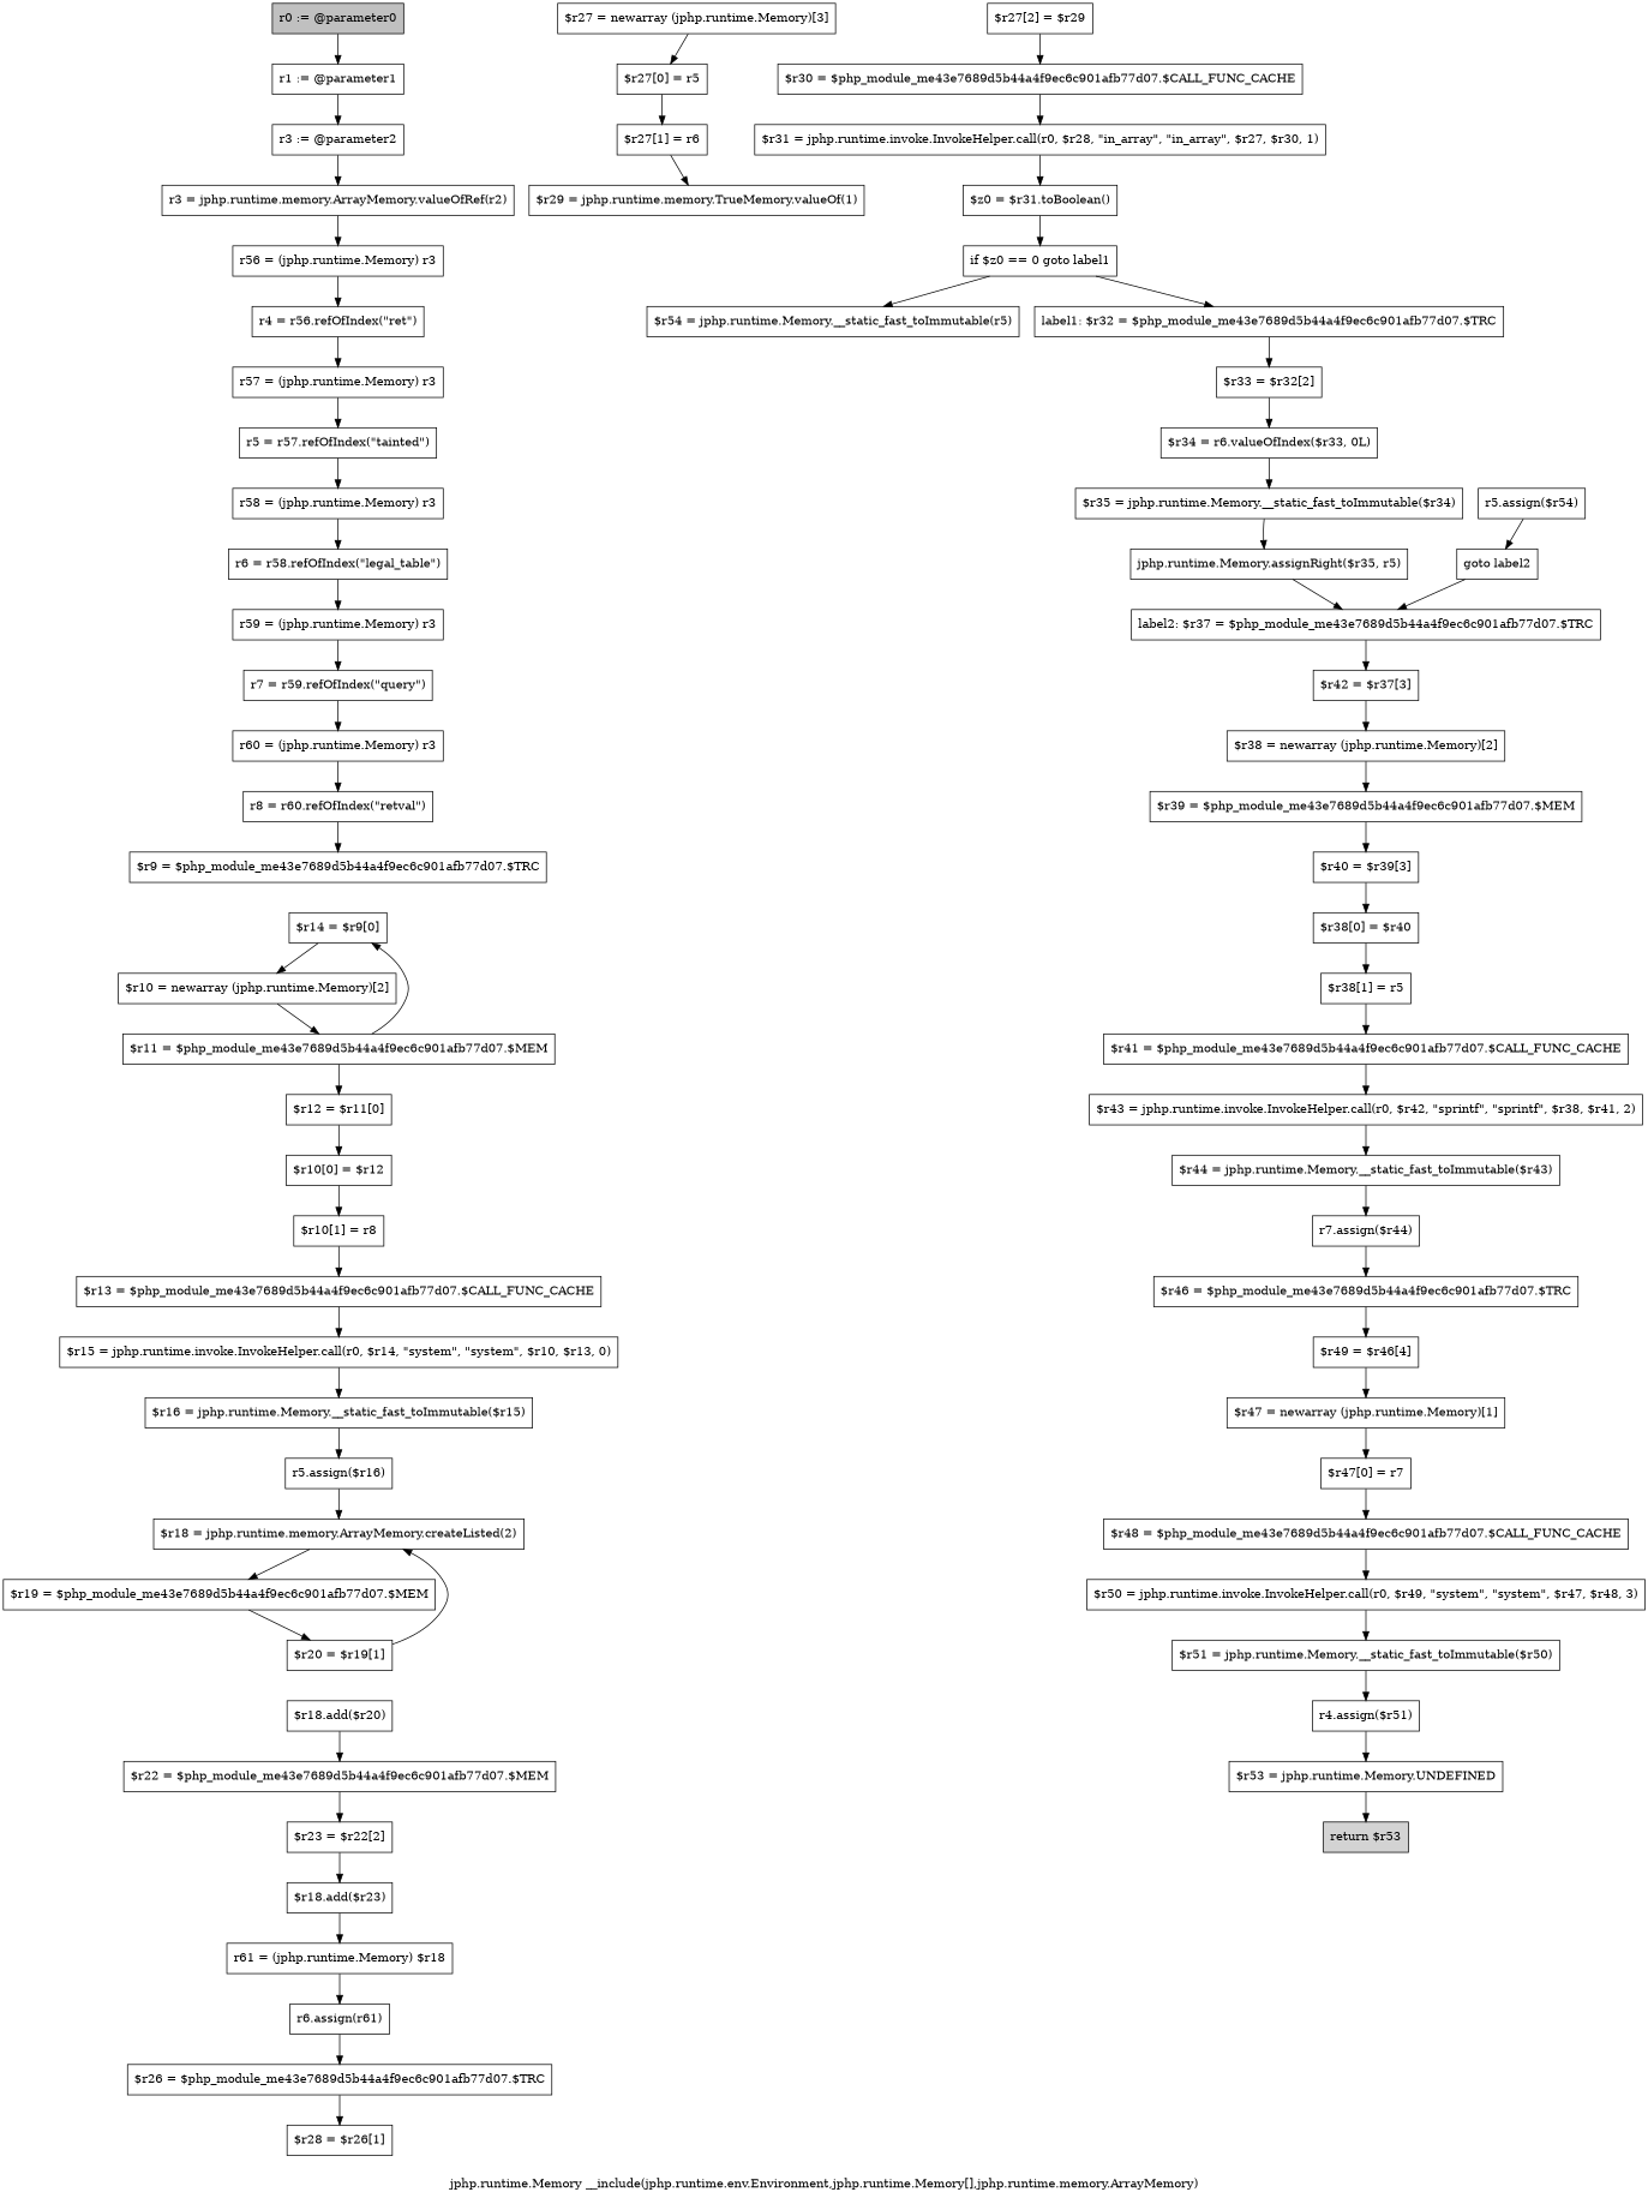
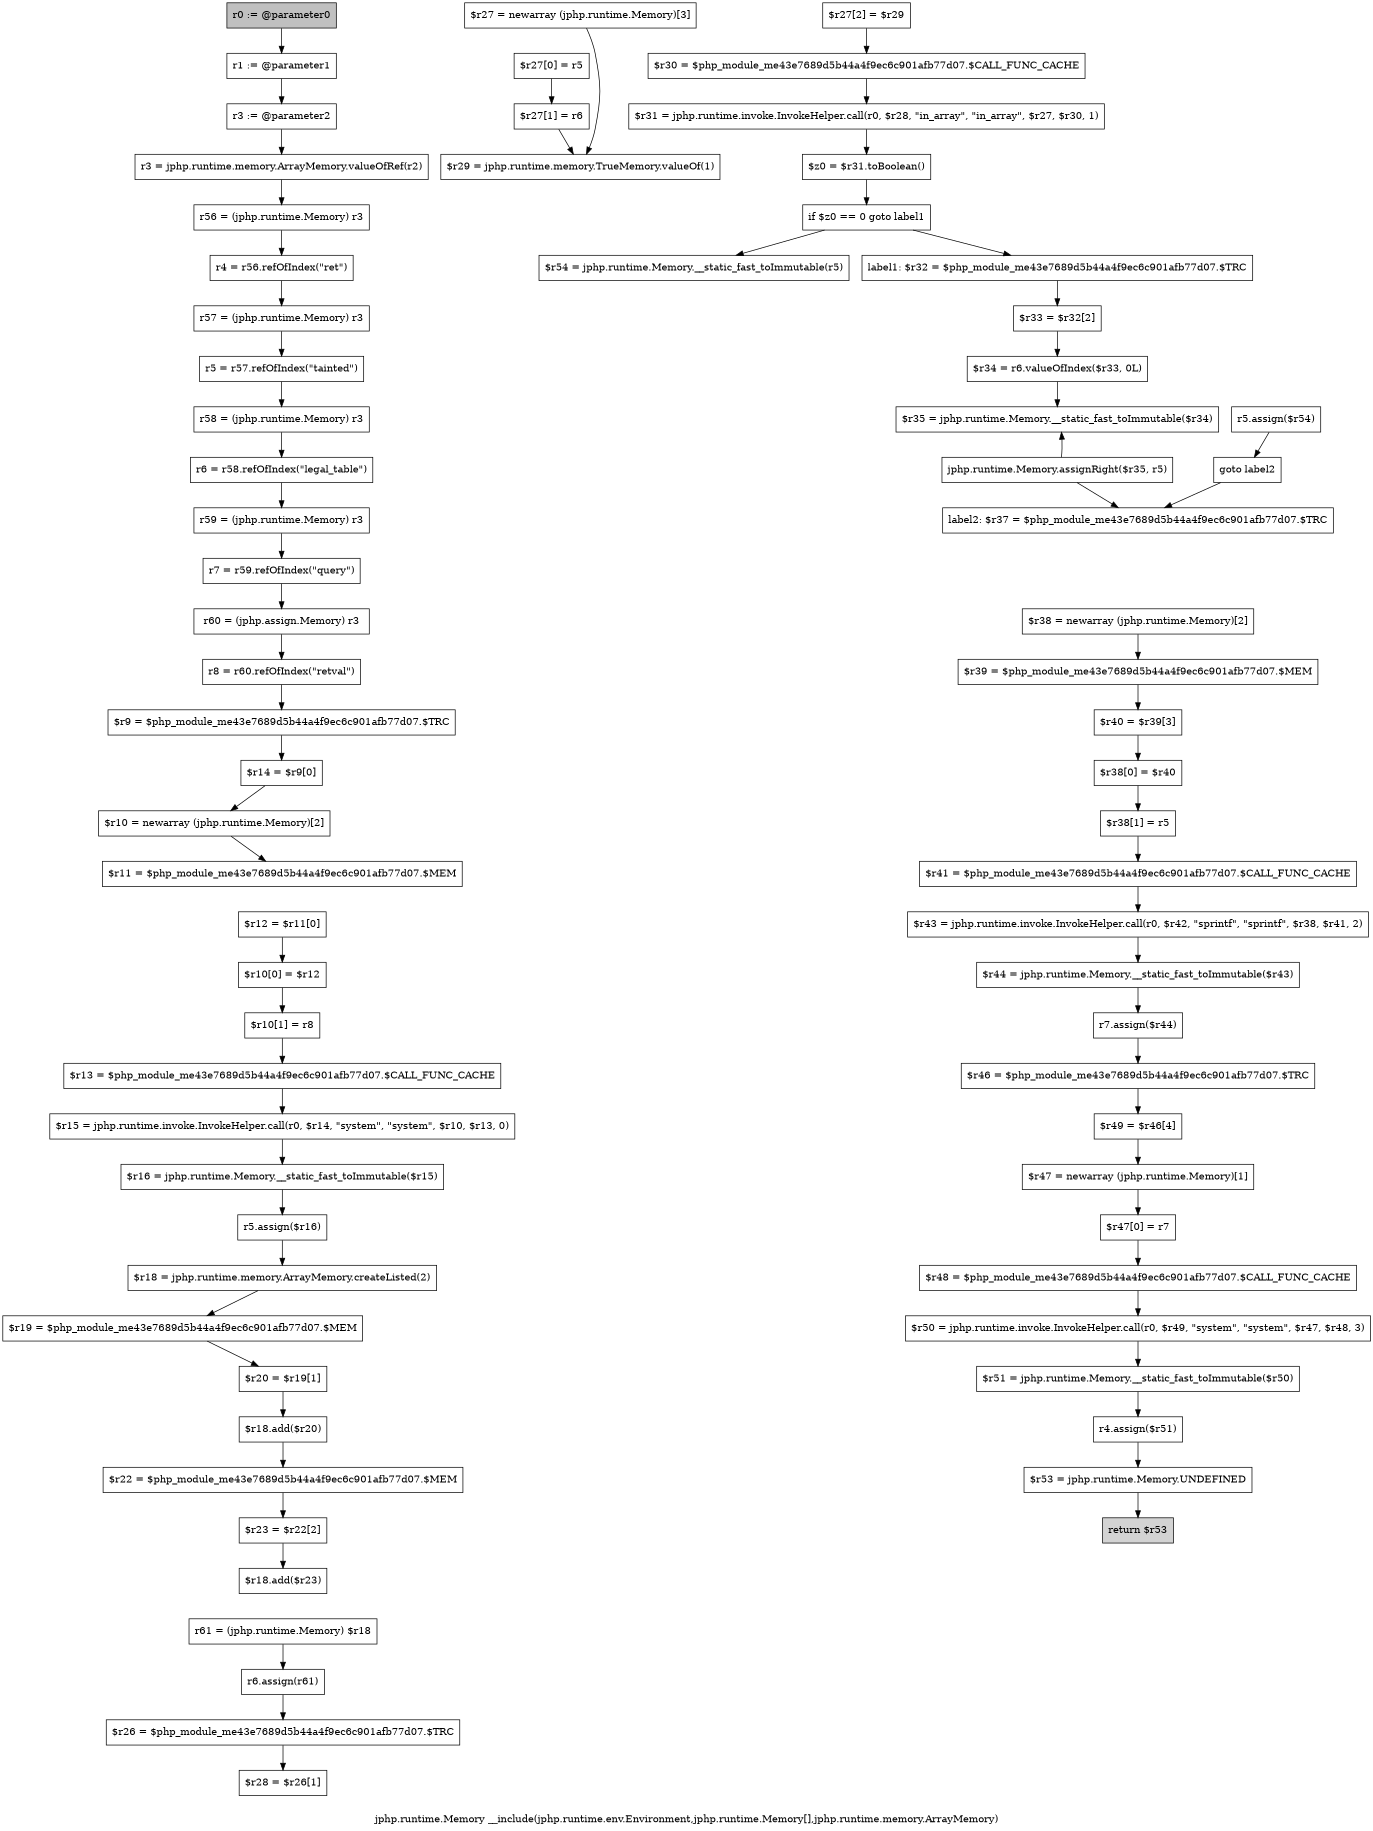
  digraph {
    label="jphp.runtime.Memory __include(jphp.runtime.env.Environment,jphp.runtime.Memory[],jphp.runtime.memory.ArrayMemory)"
    node [shape=box]
    n1 [fillcolor=gray label="r0 := @parameter0" style=filled]
    n2 [label="r1 := @parameter1"]
    n3 [label="r3 := @parameter2"]
    n4 [label="r3 = jphp.runtime.memory.ArrayMemory.valueOfRef(r2)"]
    n5 [label="r56 = (jphp.runtime.Memory) r3"]
    n6 [label="r4 = r56.refOfIndex(\"ret\")"]
    n7 [label="r57 = (jphp.runtime.Memory) r3"]
    n8 [label="r5 = r57.refOfIndex(\"tainted\")"]
    n9 [label="r58 = (jphp.runtime.Memory) r3"]
    n10 [label="r6 = r58.refOfIndex(\"legal_table\")"]
    n11 [label="r59 = (jphp.runtime.Memory) r3"]
    n12 [label="r7 = r59.refOfIndex(\"query\")"]
-   n13 [label="r60 = (jphp.runtime.Memory) r3"]
+   n13 [label="r60 = (jphp.assign.Memory) r3"]
    n14 [label="r8 = r60.refOfIndex(\"retval\")"]
    n15 [label="$r9 = $php_module_me43e7689d5b44a4f9ec6c901afb77d07.$TRC"]
    n16 [label="$r14 = $r9[0]"]
    n17 [label="$r10 = newarray (jphp.runtime.Memory)[2]"]
    n18 [label="$r11 = $php_module_me43e7689d5b44a4f9ec6c901afb77d07.$MEM"]
    n19 [label="$r12 = $r11[0]"]
    n20 [label="$r10[0] = $r12"]
    n21 [label="$r10[1] = r8"]
    n22 [label="$r13 = $php_module_me43e7689d5b44a4f9ec6c901afb77d07.$CALL_FUNC_CACHE"]
    n23 [label="$r15 = jphp.runtime.invoke.InvokeHelper.call(r0, $r14, \"system\", \"system\", $r10, $r13, 0)"]
    n24 [label="$r16 = jphp.runtime.Memory.__static_fast_toImmutable($r15)"]
    n25 [label="r5.assign($r16)"]
    n26 [label="$r18 = jphp.runtime.memory.ArrayMemory.createListed(2)"]
    n27 [label="$r19 = $php_module_me43e7689d5b44a4f9ec6c901afb77d07.$MEM"]
    n28 [label="$r20 = $r19[1]"]
    n29 [label="$r18.add($r20)"]
    n30 [label="$r22 = $php_module_me43e7689d5b44a4f9ec6c901afb77d07.$MEM"]
    n31 [label="$r23 = $r22[2]"]
    n32 [label="$r18.add($r23)"]
    n33 [label="r61 = (jphp.runtime.Memory) $r18"]
    n34 [label="r6.assign(r61)"]
    n35 [label="$r26 = $php_module_me43e7689d5b44a4f9ec6c901afb77d07.$TRC"]
    n36 [label="$r28 = $r26[1]"]
    n37 [label="$r27 = newarray (jphp.runtime.Memory)[3]"]
    n38 [label="$r27[0] = r5"]
    n39 [label="$r27[1] = r6"]
    n40 [label="$r29 = jphp.runtime.memory.TrueMemory.valueOf(1)"]
    n41 [label="$r27[2] = $r29"]
    n42 [label="$r30 = $php_module_me43e7689d5b44a4f9ec6c901afb77d07.$CALL_FUNC_CACHE"]
    n43 [label="$r31 = jphp.runtime.invoke.InvokeHelper.call(r0, $r28, \"in_array\", \"in_array\", $r27, $r30, 1)"]
    n44 [label="$z0 = $r31.toBoolean()"]
    n45 [label="if $z0 == 0 goto label1"]
    n46 [label="$r54 = jphp.runtime.Memory.__static_fast_toImmutable(r5)"]
    n47 [label="label1: $r32 = $php_module_me43e7689d5b44a4f9ec6c901afb77d07.$TRC"]
    n48 [label="$r33 = $r32[2]"]
    n49 [label="r5.assign($r54)"]
    n50 [label="goto label2"]
    n51 [label="$r34 = r6.valueOfIndex($r33, 0L)"]
    n52 [label="label2: $r37 = $php_module_me43e7689d5b44a4f9ec6c901afb77d07.$TRC"]
-   n53 [label="$r42 = $r37[3]"]
    n54 [label="$r38 = newarray (jphp.runtime.Memory)[2]"]
    n55 [label="$r35 = jphp.runtime.Memory.__static_fast_toImmutable($r34)"]
    n56 [label="jphp.runtime.Memory.assignRight($r35, r5)"]
    n57 [label="$r39 = $php_module_me43e7689d5b44a4f9ec6c901afb77d07.$MEM"]
    n58 [label="$r40 = $r39[3]"]
    n59 [label="$r38[0] = $r40"]
    n60 [label="$r38[1] = r5"]
    n61 [label="$r41 = $php_module_me43e7689d5b44a4f9ec6c901afb77d07.$CALL_FUNC_CACHE"]
    n62 [label="$r43 = jphp.runtime.invoke.InvokeHelper.call(r0, $r42, \"sprintf\", \"sprintf\", $r38, $r41, 2)"]
    n63 [label="$r44 = jphp.runtime.Memory.__static_fast_toImmutable($r43)"]
    n64 [label="r7.assign($r44)"]
    n65 [label="$r46 = $php_module_me43e7689d5b44a4f9ec6c901afb77d07.$TRC"]
    n66 [label="$r49 = $r46[4]"]
    n67 [label="$r47 = newarray (jphp.runtime.Memory)[1]"]
    n68 [label="$r47[0] = r7"]
    n69 [label="$r48 = $php_module_me43e7689d5b44a4f9ec6c901afb77d07.$CALL_FUNC_CACHE"]
    n70 [label="$r50 = jphp.runtime.invoke.InvokeHelper.call(r0, $r49, \"system\", \"system\", $r47, $r48, 3)"]
    n71 [label="$r51 = jphp.runtime.Memory.__static_fast_toImmutable($r50)"]
    n72 [label="r4.assign($r51)"]
    n73 [label="$r53 = jphp.runtime.Memory.UNDEFINED"]
    n74 [fillcolor=lightgray label="return $r53" style=filled]
    n1 -> n2
    n2 -> n3
    n3 -> n4
    n4 -> n5
    n5 -> n6
    n6 -> n7
    n7 -> n8
    n8 -> n9
    n9 -> n10
    n10 -> n11
    n11 -> n12
    n12 -> n13
    n13 -> n14
    n14 -> n15
-   n18 -> n16
+   n15 -> n16
    n16 -> n17
    n17 -> n18
-   n18 -> n19
    n19 -> n20
    n20 -> n21
    n21 -> n22
    n22 -> n23
    n23 -> n24
    n24 -> n25
    n25 -> n26
    n26 -> n27
    n27 -> n28
-   n28 -> n26
+   n28 -> n29
    n29 -> n30
    n30 -> n31
    n31 -> n32
-   n32 -> n33
    n33 -> n34
    n34 -> n35
    n35 -> n36
-   n37 -> n38
+   n37 -> n40
    n38 -> n39
    n39 -> n40
    n41 -> n42
    n42 -> n43
    n43 -> n44
    n44 -> n45
    n45 -> n46
    n45 -> n47
    n47 -> n48
    n48 -> n51
    n49 -> n50
    n50 -> n52
    n51 -> n55
-   n52 -> n53
-   n53 -> n54
    n54 -> n57
-   n55 -> n56
+   n56 -> n55
    n56 -> n52
    n57 -> n58
    n58 -> n59
    n59 -> n60
    n60 -> n61
    n61 -> n62
    n62 -> n63
    n63 -> n64
    n64 -> n65
    n65 -> n66
    n66 -> n67
    n67 -> n68
    n68 -> n69
    n69 -> n70
    n70 -> n71
    n71 -> n72
    n72 -> n73
    n73 -> n74
  }
